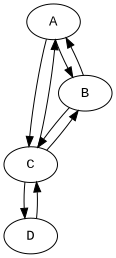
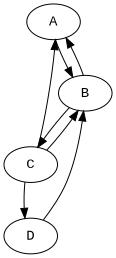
  digraph {
    fontname="Liberation Mono"
    node [fontname="Liberation Mono"]
    edge [fontname="Liberation Mono"]
    A
    B
    C
    D
    A -> B
-   A -> C
    B -> A
    B -> C
    C -> A
    C -> B
    C -> D
-   D -> C
+   D -> B
  }
